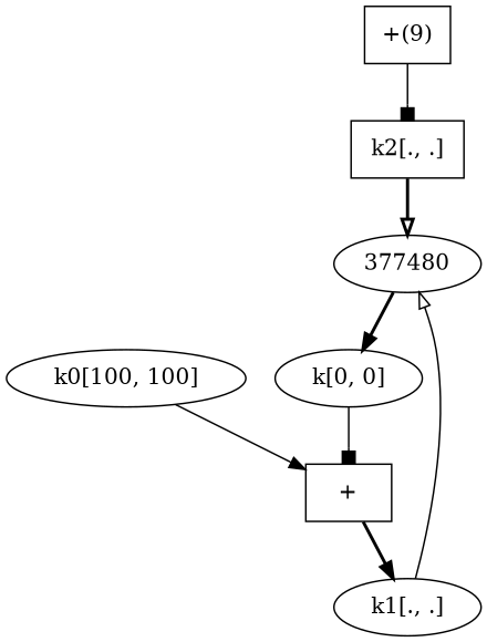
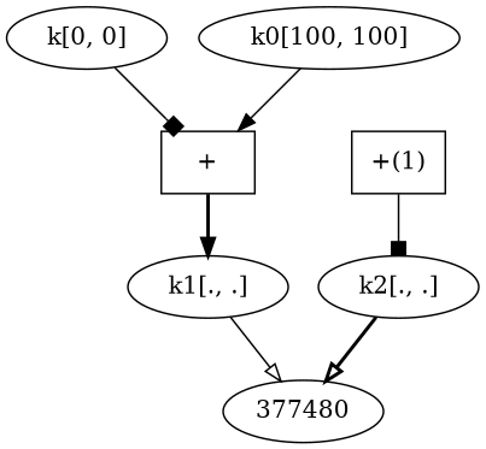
  digraph {
    edge [arrowhead=normal style=solid]
-   n1 [label=" k2[., .] " shape=box]
+   n1 [label=" k2[., .] "]
    377480 [shape=ellipse]
    n3 [label=" k[0, 0] "]
    n4 [label=" + " shape=box]
    n5 [label=" k1[., .] "]
    n6 [label=" k0[100, 100] "]
-   n7 [label="+(9)" shape=box]
+   n7 [label="+(1)" shape=box]
    n1 -> 377480 [arrowhead=onormal style=bold]
-   377480 -> n3 [style=bold]
    n3 -> n4 [arrowhead=box]
    n4 -> n5 [style=bold]
    n5 -> 377480 [arrowhead=onormal]
    n6 -> n4
    n7 -> n1 [arrowhead=box]
  }
